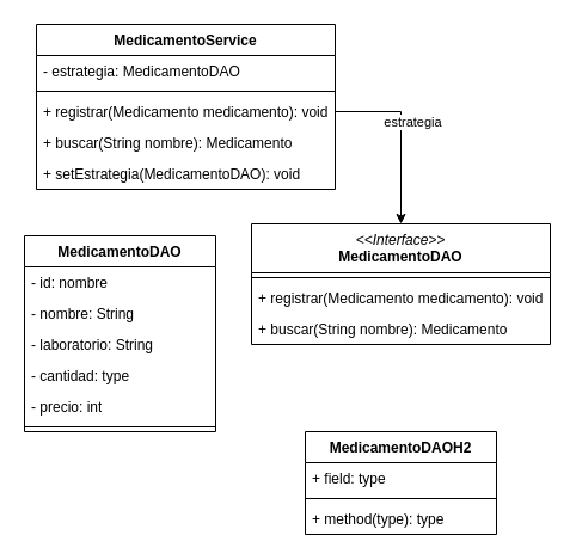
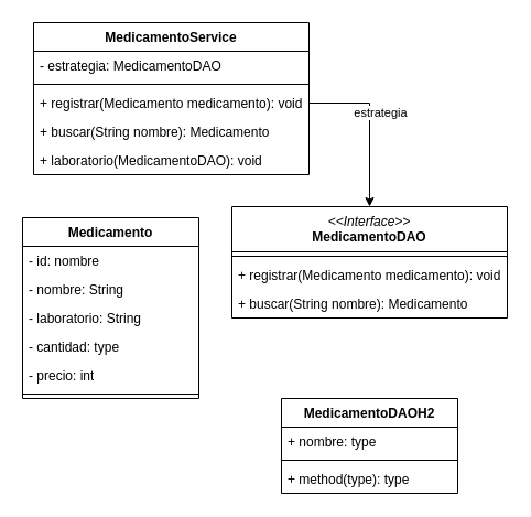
  <mxCell id="0" />
  <mxCell id="1" parent="0" />
- <mxCell id="2" value="MedicamentoDAO" style="swimlane;fontStyle=1;align=center;verticalAlign=top;childLayout=stackLayout;horizontal=1;startSize=26;horizontalStack=0;resizeParent=1;resizeParentMax=0;resizeLast=0;collapsible=1;marginBottom=0;whiteSpace=wrap;html=1;" parent="1" vertex="1"><mxGeometry x="20" y="197" width="160" height="164" as="geometry" /></mxCell>
+ <mxCell id="2" value="Medicamento" style="swimlane;fontStyle=1;align=center;verticalAlign=top;childLayout=stackLayout;horizontal=1;startSize=26;horizontalStack=0;resizeParent=1;resizeParentMax=0;resizeLast=0;collapsible=1;marginBottom=0;whiteSpace=wrap;html=1;" parent="1" vertex="1"><mxGeometry x="20" y="197" width="160" height="164" as="geometry" /></mxCell>
  <mxCell id="3" value="- id: nombre" style="text;strokeColor=none;fillColor=none;align=left;verticalAlign=top;spacingLeft=4;spacingRight=4;overflow=hidden;rotatable=0;points=[[0,0.5],[1,0.5]];portConstraint=eastwest;whiteSpace=wrap;html=1;" parent="2" vertex="1"><mxGeometry y="26" width="160" height="26" as="geometry" /></mxCell>
  <mxCell id="4" value="- nombre: String" style="text;strokeColor=none;fillColor=none;align=left;verticalAlign=top;spacingLeft=4;spacingRight=4;overflow=hidden;rotatable=0;points=[[0,0.5],[1,0.5]];portConstraint=eastwest;whiteSpace=wrap;html=1;" parent="2" vertex="1"><mxGeometry y="52" width="160" height="26" as="geometry" /></mxCell>
  <mxCell id="5" value="- laboratorio: String" style="text;strokeColor=none;fillColor=none;align=left;verticalAlign=top;spacingLeft=4;spacingRight=4;overflow=hidden;rotatable=0;points=[[0,0.5],[1,0.5]];portConstraint=eastwest;whiteSpace=wrap;html=1;" parent="2" vertex="1"><mxGeometry y="78" width="160" height="26" as="geometry" /></mxCell>
  <mxCell id="6" value="- cantidad: type" style="text;strokeColor=none;fillColor=none;align=left;verticalAlign=top;spacingLeft=4;spacingRight=4;overflow=hidden;rotatable=0;points=[[0,0.5],[1,0.5]];portConstraint=eastwest;whiteSpace=wrap;html=1;" parent="2" vertex="1"><mxGeometry y="104" width="160" height="26" as="geometry" /></mxCell>
  <mxCell id="7" value="- precio: int" style="text;strokeColor=none;fillColor=none;align=left;verticalAlign=top;spacingLeft=4;spacingRight=4;overflow=hidden;rotatable=0;points=[[0,0.5],[1,0.5]];portConstraint=eastwest;whiteSpace=wrap;html=1;" parent="2" vertex="1"><mxGeometry y="130" width="160" height="26" as="geometry" /></mxCell>
  <mxCell id="8" value="" style="line;strokeWidth=1;fillColor=none;align=left;verticalAlign=middle;spacingTop=-1;spacingLeft=3;spacingRight=3;rotatable=0;labelPosition=right;points=[];portConstraint=eastwest;strokeColor=inherit;" parent="2" vertex="1"><mxGeometry y="156" width="160" height="8" as="geometry" /></mxCell>
  <mxCell id="9" value="" style="edgeStyle=orthogonalEdgeStyle;rounded=0;orthogonalLoop=1;jettySize=auto;html=1;exitX=1;exitY=0.5;exitDx=0;exitDy=0;" parent="1" source="14" target="17" edge="1"><mxGeometry relative="1" as="geometry" /></mxCell>
  <mxCell id="10" value="estrategia" style="edgeLabel;html=1;align=center;verticalAlign=middle;resizable=0;points=[];" parent="9" vertex="1" connectable="0"><mxGeometry x="-0.153" relative="1" as="geometry"><mxPoint x="9" as="offset" /></mxGeometry></mxCell>
  <mxCell id="11" value="MedicamentoService" style="swimlane;fontStyle=1;align=center;verticalAlign=top;childLayout=stackLayout;horizontal=1;startSize=26;horizontalStack=0;resizeParent=1;resizeParentMax=0;resizeLast=0;collapsible=1;marginBottom=0;whiteSpace=wrap;html=1;" parent="1" vertex="1"><mxGeometry x="30" y="20" width="250" height="138" as="geometry" /></mxCell>
  <mxCell id="12" value="- estrategia: MedicamentoDAO" style="text;strokeColor=none;fillColor=none;align=left;verticalAlign=top;spacingLeft=4;spacingRight=4;overflow=hidden;rotatable=0;points=[[0,0.5],[1,0.5]];portConstraint=eastwest;whiteSpace=wrap;html=1;" parent="11" vertex="1"><mxGeometry y="26" width="250" height="26" as="geometry" /></mxCell>
  <mxCell id="13" value="" style="line;strokeWidth=1;fillColor=none;align=left;verticalAlign=middle;spacingTop=-1;spacingLeft=3;spacingRight=3;rotatable=0;labelPosition=right;points=[];portConstraint=eastwest;strokeColor=inherit;" parent="11" vertex="1"><mxGeometry y="52" width="250" height="8" as="geometry" /></mxCell>
  <mxCell id="14" value="+ registrar(Medicamento medicamento): void" style="text;strokeColor=none;fillColor=none;align=left;verticalAlign=top;spacingLeft=4;spacingRight=4;overflow=hidden;rotatable=0;points=[[0,0.5],[1,0.5]];portConstraint=eastwest;whiteSpace=wrap;html=1;" parent="11" vertex="1"><mxGeometry y="60" width="250" height="26" as="geometry" /></mxCell>
  <mxCell id="15" value="+ buscar(String nombre): Medicamento" style="text;strokeColor=none;fillColor=none;align=left;verticalAlign=top;spacingLeft=4;spacingRight=4;overflow=hidden;rotatable=0;points=[[0,0.5],[1,0.5]];portConstraint=eastwest;whiteSpace=wrap;html=1;" parent="11" vertex="1"><mxGeometry y="86" width="250" height="26" as="geometry" /></mxCell>
- <mxCell id="16" value="+ setEstrategia(MedicamentoDAO): void" style="text;strokeColor=none;fillColor=none;align=left;verticalAlign=top;spacingLeft=4;spacingRight=4;overflow=hidden;rotatable=0;points=[[0,0.5],[1,0.5]];portConstraint=eastwest;whiteSpace=wrap;html=1;" parent="11" vertex="1"><mxGeometry y="112" width="250" height="26" as="geometry" /></mxCell>
+ <mxCell id="16" value="+ laboratorio(MedicamentoDAO): void" style="text;strokeColor=none;fillColor=none;align=left;verticalAlign=top;spacingLeft=4;spacingRight=4;overflow=hidden;rotatable=0;points=[[0,0.5],[1,0.5]];portConstraint=eastwest;whiteSpace=wrap;html=1;" parent="11" vertex="1"><mxGeometry y="112" width="250" height="26" as="geometry" /></mxCell>
  <mxCell id="17" value="&lt;span style=&quot;font-weight: normal;&quot;&gt;&lt;i&gt;&amp;lt;&amp;lt;Interface&amp;gt;&amp;gt;&lt;/i&gt;&lt;/span&gt;&lt;br&gt;MedicamentoDAO" style="swimlane;fontStyle=1;align=center;verticalAlign=top;childLayout=stackLayout;horizontal=1;startSize=41;horizontalStack=0;resizeParent=1;resizeParentMax=0;resizeLast=0;collapsible=1;marginBottom=0;whiteSpace=wrap;html=1;" parent="1" vertex="1"><mxGeometry x="210" y="187" width="250" height="101" as="geometry" /></mxCell>
  <mxCell id="18" value="" style="line;strokeWidth=1;fillColor=none;align=left;verticalAlign=middle;spacingTop=-1;spacingLeft=3;spacingRight=3;rotatable=0;labelPosition=right;points=[];portConstraint=eastwest;strokeColor=inherit;" parent="17" vertex="1"><mxGeometry y="41" width="250" height="8" as="geometry" /></mxCell>
  <mxCell id="19" value="+ registrar(Medicamento medicamento): void" style="text;strokeColor=none;fillColor=none;align=left;verticalAlign=top;spacingLeft=4;spacingRight=4;overflow=hidden;rotatable=0;points=[[0,0.5],[1,0.5]];portConstraint=eastwest;whiteSpace=wrap;html=1;" parent="17" vertex="1"><mxGeometry y="49" width="250" height="26" as="geometry" /></mxCell>
  <mxCell id="20" value="+ buscar(String nombre): Medicamento" style="text;strokeColor=none;fillColor=none;align=left;verticalAlign=top;spacingLeft=4;spacingRight=4;overflow=hidden;rotatable=0;points=[[0,0.5],[1,0.5]];portConstraint=eastwest;whiteSpace=wrap;html=1;" parent="17" vertex="1"><mxGeometry y="75" width="250" height="26" as="geometry" /></mxCell>
  <mxCell id="21" value="MedicamentoDAOH2" style="swimlane;fontStyle=1;align=center;verticalAlign=top;childLayout=stackLayout;horizontal=1;startSize=26;horizontalStack=0;resizeParent=1;resizeParentMax=0;resizeLast=0;collapsible=1;marginBottom=0;whiteSpace=wrap;html=1;" parent="1" vertex="1"><mxGeometry x="255" y="361" width="160" height="86" as="geometry" /></mxCell>
- <mxCell id="22" value="+ field: type" style="text;strokeColor=none;fillColor=none;align=left;verticalAlign=top;spacingLeft=4;spacingRight=4;overflow=hidden;rotatable=0;points=[[0,0.5],[1,0.5]];portConstraint=eastwest;whiteSpace=wrap;html=1;" parent="21" vertex="1"><mxGeometry y="26" width="160" height="26" as="geometry" /></mxCell>
+ <mxCell id="22" value="+ nombre: type" style="text;strokeColor=none;fillColor=none;align=left;verticalAlign=top;spacingLeft=4;spacingRight=4;overflow=hidden;rotatable=0;points=[[0,0.5],[1,0.5]];portConstraint=eastwest;whiteSpace=wrap;html=1;" parent="21" vertex="1"><mxGeometry y="26" width="160" height="26" as="geometry" /></mxCell>
  <mxCell id="23" value="" style="line;strokeWidth=1;fillColor=none;align=left;verticalAlign=middle;spacingTop=-1;spacingLeft=3;spacingRight=3;rotatable=0;labelPosition=right;points=[];portConstraint=eastwest;strokeColor=inherit;" parent="21" vertex="1"><mxGeometry y="52" width="160" height="8" as="geometry" /></mxCell>
  <mxCell id="24" value="+ method(type): type" style="text;strokeColor=none;fillColor=none;align=left;verticalAlign=top;spacingLeft=4;spacingRight=4;overflow=hidden;rotatable=0;points=[[0,0.5],[1,0.5]];portConstraint=eastwest;whiteSpace=wrap;html=1;" parent="21" vertex="1"><mxGeometry y="60" width="160" height="26" as="geometry" /></mxCell>
